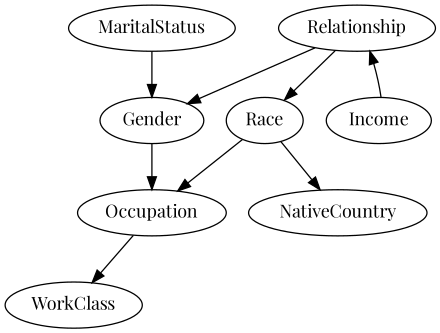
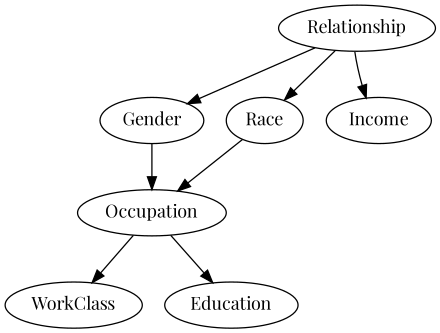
  digraph {
    fontname="Playfair Display"
    node [fontname="Playfair Display"]
    edge [fontname="Playfair Display"]
-   MaritalStatus
    Gender
    Occupation
    Relationship
    Race
    Income
    WorkClass
-   NativeCountry
-   MaritalStatus -> Gender
+   Education
    Gender -> Occupation
    Occupation -> WorkClass
+   Occupation -> Education
    Relationship -> Gender
    Relationship -> Race
-   Income -> Relationship
+   Relationship -> Income
    Race -> Occupation
-   Race -> NativeCountry
  }
